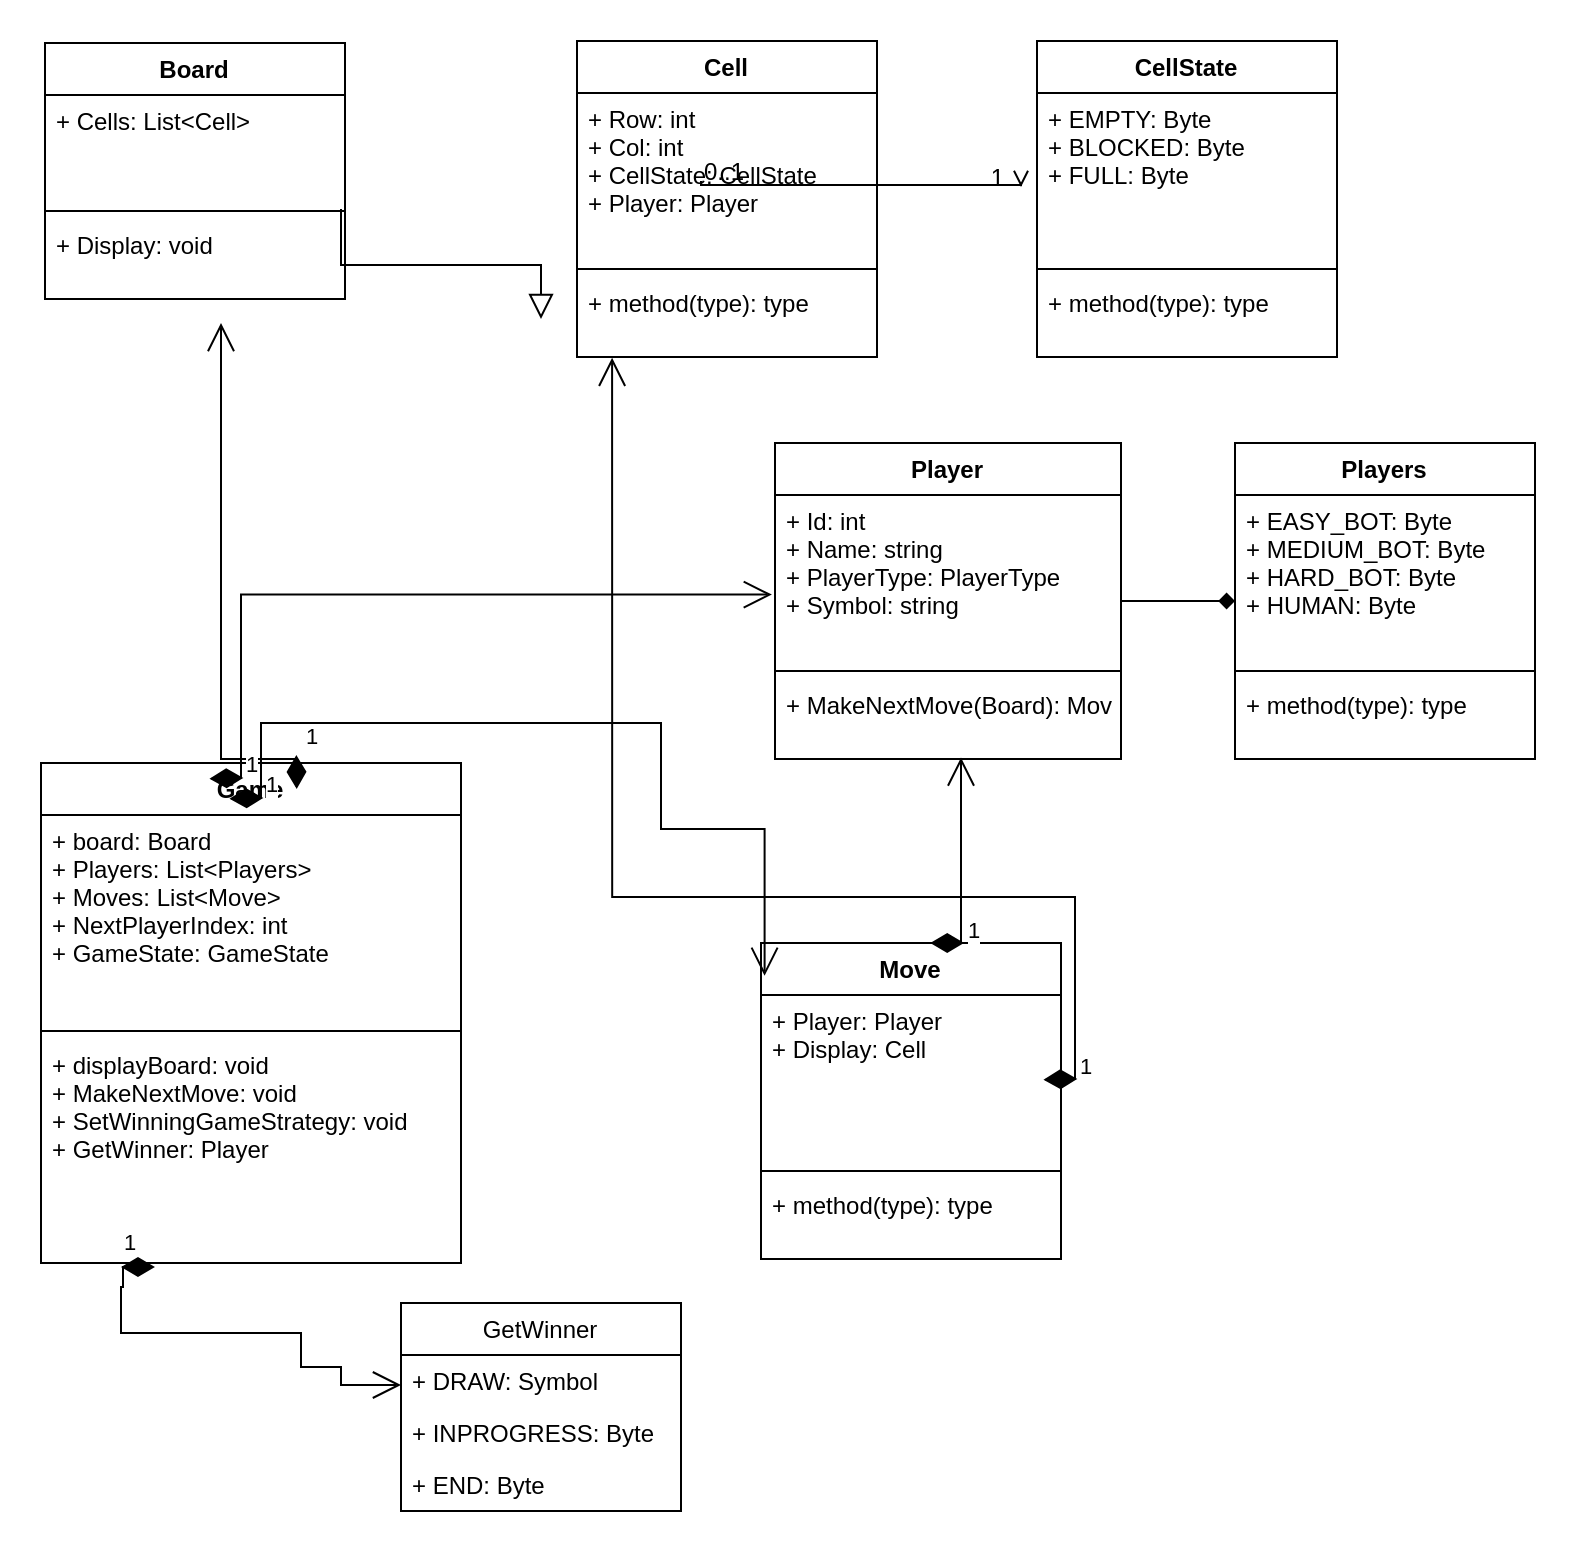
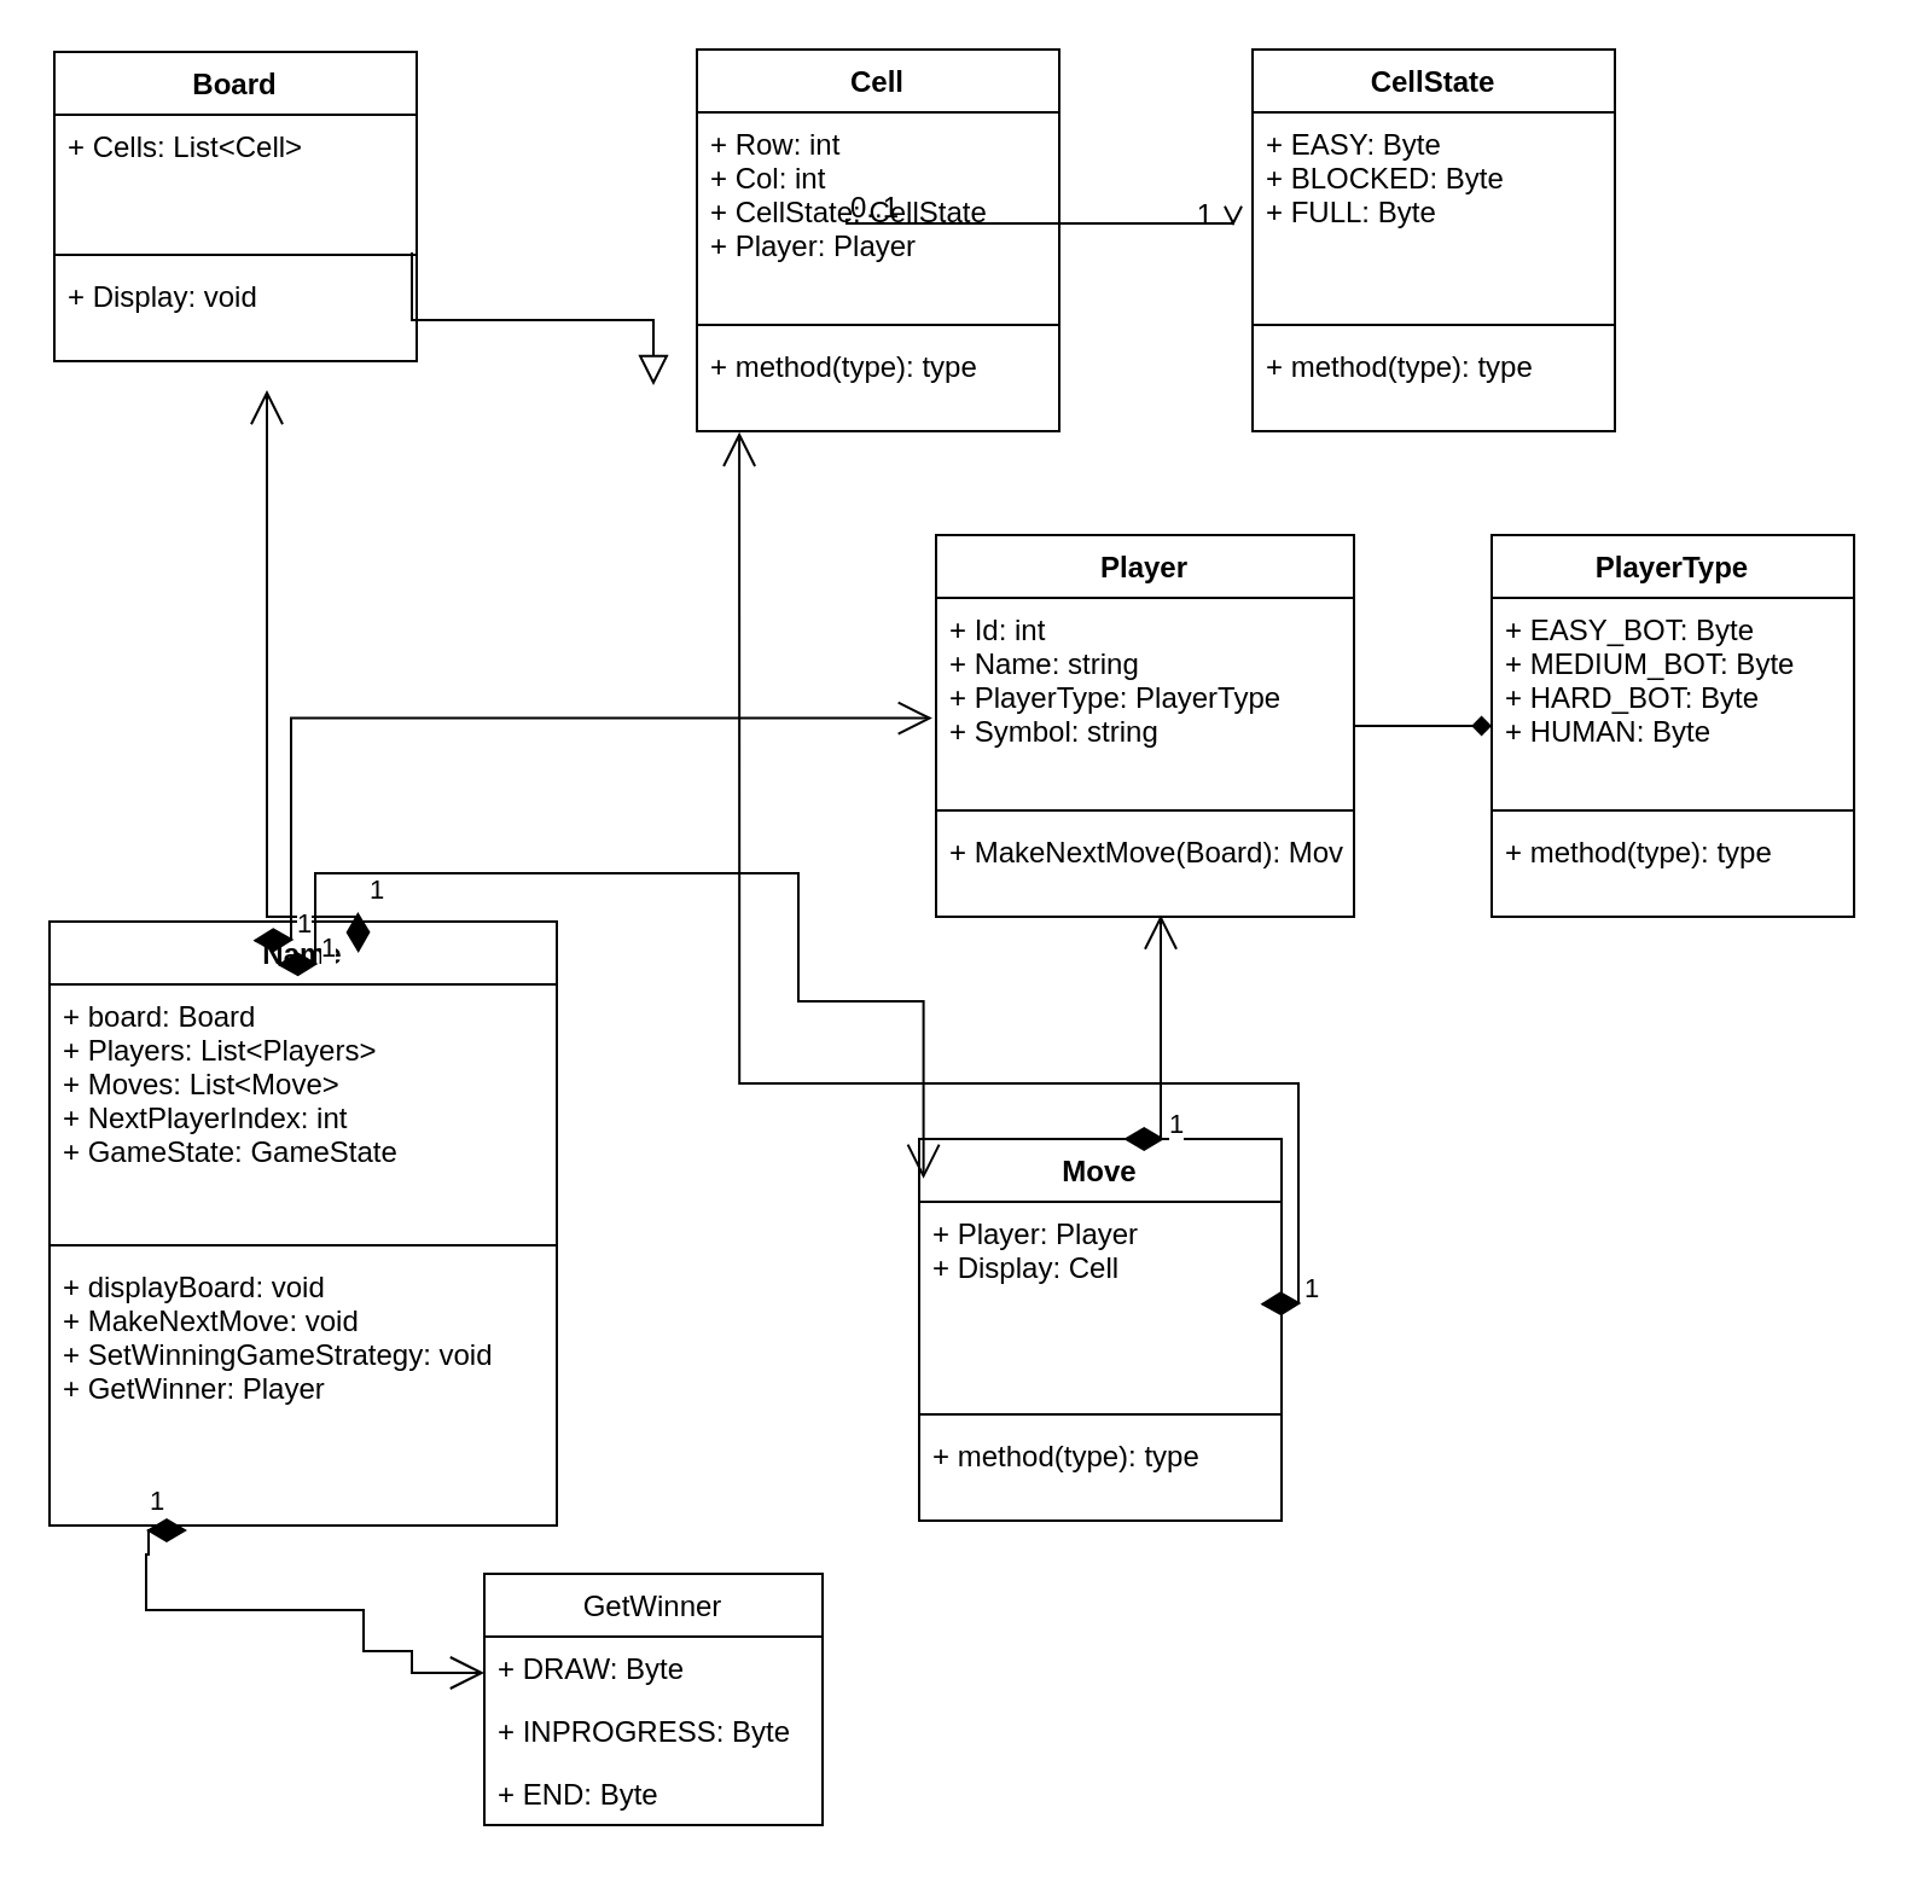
  <mxCell id="0" />
  <mxCell id="1" parent="0" />
  <mxCell id="2" value="" style="endArrow=block;endSize=10;endFill=0;shadow=0;strokeWidth=1;rounded=0;edgeStyle=elbowEdgeStyle;elbow=vertical;" parent="1" edge="1"><mxGeometry width="160" relative="1" as="geometry"><mxPoint x="170" y="104" as="sourcePoint" /><mxPoint x="270" y="159" as="targetPoint" /></mxGeometry></mxCell>
  <mxCell id="3" value="" style="endArrow=open;shadow=0;strokeWidth=1;rounded=0;endFill=1;edgeStyle=elbowEdgeStyle;elbow=vertical;" parent="1" edge="1"><mxGeometry x="0.5" y="41" relative="1" as="geometry"><mxPoint x="350" y="90" as="sourcePoint" /><mxPoint x="510" y="93" as="targetPoint" /><mxPoint x="-40" y="32" as="offset" /></mxGeometry></mxCell>
  <mxCell id="4" value="0..1" style="resizable=0;align=left;verticalAlign=bottom;labelBackgroundColor=none;fontSize=12;" parent="3" connectable="0" vertex="1"><mxGeometry x="-1" relative="1" as="geometry"><mxPoint y="4" as="offset" /></mxGeometry></mxCell>
  <mxCell id="5" value="1" style="resizable=0;align=right;verticalAlign=bottom;labelBackgroundColor=none;fontSize=12;" parent="3" connectable="0" vertex="1"><mxGeometry x="1" relative="1" as="geometry"><mxPoint x="-7" y="4" as="offset" /></mxGeometry></mxCell>
  <mxCell id="6" value="Board" style="swimlane;fontStyle=1;align=center;verticalAlign=top;childLayout=stackLayout;horizontal=1;startSize=26;horizontalStack=0;resizeParent=1;resizeParentMax=0;resizeLast=0;collapsible=1;marginBottom=0;" vertex="1" parent="1"><mxGeometry x="22" y="21" width="150" height="128" as="geometry" /></mxCell>
  <mxCell id="7" value="+ Cells: List&lt;Cell&gt;" style="text;strokeColor=none;fillColor=none;align=left;verticalAlign=top;spacingLeft=4;spacingRight=4;overflow=hidden;rotatable=0;points=[[0,0.5],[1,0.5]];portConstraint=eastwest;" vertex="1" parent="6"><mxGeometry y="26" width="150" height="54" as="geometry" /></mxCell>
  <mxCell id="8" value="" style="line;strokeWidth=1;fillColor=none;align=left;verticalAlign=middle;spacingTop=-1;spacingLeft=3;spacingRight=3;rotatable=0;labelPosition=right;points=[];portConstraint=eastwest;strokeColor=inherit;" vertex="1" parent="6"><mxGeometry y="80" width="150" height="8" as="geometry" /></mxCell>
  <mxCell id="9" value="+ Display: void" style="text;strokeColor=none;fillColor=none;align=left;verticalAlign=top;spacingLeft=4;spacingRight=4;overflow=hidden;rotatable=0;points=[[0,0.5],[1,0.5]];portConstraint=eastwest;" vertex="1" parent="6"><mxGeometry y="88" width="150" height="40" as="geometry" /></mxCell>
  <mxCell id="10" value="Cell&#10;" style="swimlane;fontStyle=1;align=center;verticalAlign=top;childLayout=stackLayout;horizontal=1;startSize=26;horizontalStack=0;resizeParent=1;resizeParentMax=0;resizeLast=0;collapsible=1;marginBottom=0;" vertex="1" parent="1"><mxGeometry x="288" y="20" width="150" height="158" as="geometry" /></mxCell>
  <mxCell id="11" value="+ Row: int&#10;+ Col: int&#10;+ CellState: CellState&#10;+ Player: Player" style="text;strokeColor=none;fillColor=none;align=left;verticalAlign=top;spacingLeft=4;spacingRight=4;overflow=hidden;rotatable=0;points=[[0,0.5],[1,0.5]];portConstraint=eastwest;" vertex="1" parent="10"><mxGeometry y="26" width="150" height="84" as="geometry" /></mxCell>
  <mxCell id="12" value="" style="line;strokeWidth=1;fillColor=none;align=left;verticalAlign=middle;spacingTop=-1;spacingLeft=3;spacingRight=3;rotatable=0;labelPosition=right;points=[];portConstraint=eastwest;strokeColor=inherit;" vertex="1" parent="10"><mxGeometry y="110" width="150" height="8" as="geometry" /></mxCell>
  <mxCell id="13" value="+ method(type): type" style="text;strokeColor=none;fillColor=none;align=left;verticalAlign=top;spacingLeft=4;spacingRight=4;overflow=hidden;rotatable=0;points=[[0,0.5],[1,0.5]];portConstraint=eastwest;" vertex="1" parent="10"><mxGeometry y="118" width="150" height="40" as="geometry" /></mxCell>
  <mxCell id="14" value="CellState" style="swimlane;fontStyle=1;align=center;verticalAlign=top;childLayout=stackLayout;horizontal=1;startSize=26;horizontalStack=0;resizeParent=1;resizeParentMax=0;resizeLast=0;collapsible=1;marginBottom=0;" vertex="1" parent="1"><mxGeometry x="518" y="20" width="150" height="158" as="geometry" /></mxCell>
- <mxCell id="15" value="+ EMPTY: Byte&#10;+ BLOCKED: Byte&#10;+ FULL: Byte" style="text;strokeColor=none;fillColor=none;align=left;verticalAlign=top;spacingLeft=4;spacingRight=4;overflow=hidden;rotatable=0;points=[[0,0.5],[1,0.5]];portConstraint=eastwest;" vertex="1" parent="14"><mxGeometry y="26" width="150" height="84" as="geometry" /></mxCell>
+ <mxCell id="15" value="+ EASY: Byte&#10;+ BLOCKED: Byte&#10;+ FULL: Byte" style="text;strokeColor=none;fillColor=none;align=left;verticalAlign=top;spacingLeft=4;spacingRight=4;overflow=hidden;rotatable=0;points=[[0,0.5],[1,0.5]];portConstraint=eastwest;" vertex="1" parent="14"><mxGeometry y="26" width="150" height="84" as="geometry" /></mxCell>
  <mxCell id="16" value="" style="line;strokeWidth=1;fillColor=none;align=left;verticalAlign=middle;spacingTop=-1;spacingLeft=3;spacingRight=3;rotatable=0;labelPosition=right;points=[];portConstraint=eastwest;strokeColor=inherit;" vertex="1" parent="14"><mxGeometry y="110" width="150" height="8" as="geometry" /></mxCell>
  <mxCell id="17" value="+ method(type): type" style="text;strokeColor=none;fillColor=none;align=left;verticalAlign=top;spacingLeft=4;spacingRight=4;overflow=hidden;rotatable=0;points=[[0,0.5],[1,0.5]];portConstraint=eastwest;" vertex="1" parent="14"><mxGeometry y="118" width="150" height="40" as="geometry" /></mxCell>
  <mxCell id="18" value="" style="edgeStyle=orthogonalEdgeStyle;rounded=0;orthogonalLoop=1;jettySize=auto;html=1;endArrow=diamond;" edge="1" parent="1" source="19" target="23"><mxGeometry relative="1" as="geometry" /></mxCell>
  <mxCell id="19" value="Player" style="swimlane;fontStyle=1;align=center;verticalAlign=top;childLayout=stackLayout;horizontal=1;startSize=26;horizontalStack=0;resizeParent=1;resizeParentMax=0;resizeLast=0;collapsible=1;marginBottom=0;" vertex="1" parent="1"><mxGeometry x="387" y="221" width="173" height="158" as="geometry" /></mxCell>
  <mxCell id="20" value="+ Id: int&#10;+ Name: string&#10;+ PlayerType: PlayerType&#10;+ Symbol: string&#10;" style="text;strokeColor=none;fillColor=none;align=left;verticalAlign=top;spacingLeft=4;spacingRight=4;overflow=hidden;rotatable=0;points=[[0,0.5],[1,0.5]];portConstraint=eastwest;" vertex="1" parent="19"><mxGeometry y="26" width="173" height="84" as="geometry" /></mxCell>
  <mxCell id="21" value="" style="line;strokeWidth=1;fillColor=none;align=left;verticalAlign=middle;spacingTop=-1;spacingLeft=3;spacingRight=3;rotatable=0;labelPosition=right;points=[];portConstraint=eastwest;strokeColor=inherit;" vertex="1" parent="19"><mxGeometry y="110" width="173" height="8" as="geometry" /></mxCell>
  <mxCell id="22" value="+ MakeNextMove(Board): Move" style="text;strokeColor=none;fillColor=none;align=left;verticalAlign=top;spacingLeft=4;spacingRight=4;overflow=hidden;rotatable=0;points=[[0,0.5],[1,0.5]];portConstraint=eastwest;" vertex="1" parent="19"><mxGeometry y="118" width="173" height="40" as="geometry" /></mxCell>
- <mxCell id="23" value="Players" style="swimlane;fontStyle=1;align=center;verticalAlign=top;childLayout=stackLayout;horizontal=1;startSize=26;horizontalStack=0;resizeParent=1;resizeParentMax=0;resizeLast=0;collapsible=1;marginBottom=0;" vertex="1" parent="1"><mxGeometry x="617" y="221" width="150" height="158" as="geometry" /></mxCell>
+ <mxCell id="23" value="PlayerType" style="swimlane;fontStyle=1;align=center;verticalAlign=top;childLayout=stackLayout;horizontal=1;startSize=26;horizontalStack=0;resizeParent=1;resizeParentMax=0;resizeLast=0;collapsible=1;marginBottom=0;" vertex="1" parent="1"><mxGeometry x="617" y="221" width="150" height="158" as="geometry" /></mxCell>
  <mxCell id="24" value="+ EASY_BOT: Byte&#10;+ MEDIUM_BOT: Byte&#10;+ HARD_BOT: Byte&#10;+ HUMAN: Byte" style="text;strokeColor=none;fillColor=none;align=left;verticalAlign=top;spacingLeft=4;spacingRight=4;overflow=hidden;rotatable=0;points=[[0,0.5],[1,0.5]];portConstraint=eastwest;" vertex="1" parent="23"><mxGeometry y="26" width="150" height="84" as="geometry" /></mxCell>
  <mxCell id="25" value="" style="line;strokeWidth=1;fillColor=none;align=left;verticalAlign=middle;spacingTop=-1;spacingLeft=3;spacingRight=3;rotatable=0;labelPosition=right;points=[];portConstraint=eastwest;strokeColor=inherit;" vertex="1" parent="23"><mxGeometry y="110" width="150" height="8" as="geometry" /></mxCell>
  <mxCell id="26" value="+ method(type): type" style="text;strokeColor=none;fillColor=none;align=left;verticalAlign=top;spacingLeft=4;spacingRight=4;overflow=hidden;rotatable=0;points=[[0,0.5],[1,0.5]];portConstraint=eastwest;" vertex="1" parent="23"><mxGeometry y="118" width="150" height="40" as="geometry" /></mxCell>
- <mxCell id="27" value="Game" style="swimlane;fontStyle=1;align=center;verticalAlign=top;childLayout=stackLayout;horizontal=1;startSize=26;horizontalStack=0;resizeParent=1;resizeParentMax=0;resizeLast=0;collapsible=1;marginBottom=0;" vertex="1" parent="1"><mxGeometry x="20" y="381" width="210" height="250" as="geometry" /></mxCell>
+ <mxCell id="27" value="Name" style="swimlane;fontStyle=1;align=center;verticalAlign=top;childLayout=stackLayout;horizontal=1;startSize=26;horizontalStack=0;resizeParent=1;resizeParentMax=0;resizeLast=0;collapsible=1;marginBottom=0;" vertex="1" parent="1"><mxGeometry x="20" y="381" width="210" height="250" as="geometry" /></mxCell>
  <mxCell id="28" value="+ board: Board&#10;+ Players: List&lt;Players&gt;&#10;+ Moves: List&lt;Move&gt;&#10;+ NextPlayerIndex: int&#10;+ GameState: GameState" style="text;strokeColor=none;fillColor=none;align=left;verticalAlign=top;spacingLeft=4;spacingRight=4;overflow=hidden;rotatable=0;points=[[0,0.5],[1,0.5]];portConstraint=eastwest;" vertex="1" parent="27"><mxGeometry y="26" width="210" height="104" as="geometry" /></mxCell>
  <mxCell id="29" value="" style="line;strokeWidth=1;fillColor=none;align=left;verticalAlign=middle;spacingTop=-1;spacingLeft=3;spacingRight=3;rotatable=0;labelPosition=right;points=[];portConstraint=eastwest;strokeColor=inherit;" vertex="1" parent="27"><mxGeometry y="130" width="210" height="8" as="geometry" /></mxCell>
  <mxCell id="30" value="+ displayBoard: void&#10;+ MakeNextMove: void&#10;+ SetWinningGameStrategy: void&#10;+ GetWinner: Player" style="text;strokeColor=none;fillColor=none;align=left;verticalAlign=top;spacingLeft=4;spacingRight=4;overflow=hidden;rotatable=0;points=[[0,0.5],[1,0.5]];portConstraint=eastwest;" vertex="1" parent="27"><mxGeometry y="138" width="210" height="112" as="geometry" /></mxCell>
  <mxCell id="31" value="1" style="endArrow=open;html=1;endSize=12;startArrow=diamondThin;startSize=14;startFill=1;edgeStyle=orthogonalEdgeStyle;align=left;verticalAlign=bottom;rounded=0;exitX=0.608;exitY=-0.016;exitDx=0;exitDy=0;exitPerimeter=0;" edge="1" parent="1" source="27"><mxGeometry x="-1" y="3" relative="1" as="geometry"><mxPoint x="22" y="331" as="sourcePoint" /><mxPoint x="110" y="161" as="targetPoint" /><Array as="points"><mxPoint x="110" y="379" /></Array></mxGeometry></mxCell>
  <mxCell id="32" value="1" style="endArrow=open;html=1;endSize=12;startArrow=diamondThin;startSize=14;startFill=1;edgeStyle=orthogonalEdgeStyle;align=left;verticalAlign=bottom;rounded=0;exitX=0.608;exitY=-0.016;exitDx=0;exitDy=0;exitPerimeter=0;entryX=-0.009;entryY=0.593;entryDx=0;entryDy=0;entryPerimeter=0;" edge="1" parent="1" target="20"><mxGeometry x="-1" y="3" relative="1" as="geometry"><mxPoint x="121.2" y="388.472" as="sourcePoint" /><mxPoint x="120" y="171" as="targetPoint" /><Array as="points"><mxPoint x="120" y="389" /><mxPoint x="120" y="297" /></Array></mxGeometry></mxCell>
  <mxCell id="33" value="Move" style="swimlane;fontStyle=1;align=center;verticalAlign=top;childLayout=stackLayout;horizontal=1;startSize=26;horizontalStack=0;resizeParent=1;resizeParentMax=0;resizeLast=0;collapsible=1;marginBottom=0;" vertex="1" parent="1"><mxGeometry x="380" y="471" width="150" height="158" as="geometry" /></mxCell>
  <mxCell id="34" value="+ Player: Player&#10;+ Display: Cell" style="text;strokeColor=none;fillColor=none;align=left;verticalAlign=top;spacingLeft=4;spacingRight=4;overflow=hidden;rotatable=0;points=[[0,0.5],[1,0.5]];portConstraint=eastwest;" vertex="1" parent="33"><mxGeometry y="26" width="150" height="84" as="geometry" /></mxCell>
  <mxCell id="35" value="" style="line;strokeWidth=1;fillColor=none;align=left;verticalAlign=middle;spacingTop=-1;spacingLeft=3;spacingRight=3;rotatable=0;labelPosition=right;points=[];portConstraint=eastwest;strokeColor=inherit;" vertex="1" parent="33"><mxGeometry y="110" width="150" height="8" as="geometry" /></mxCell>
  <mxCell id="36" value="+ method(type): type" style="text;strokeColor=none;fillColor=none;align=left;verticalAlign=top;spacingLeft=4;spacingRight=4;overflow=hidden;rotatable=0;points=[[0,0.5],[1,0.5]];portConstraint=eastwest;" vertex="1" parent="33"><mxGeometry y="118" width="150" height="40" as="geometry" /></mxCell>
  <mxCell id="37" value="1" style="endArrow=open;html=1;endSize=12;startArrow=diamondThin;startSize=14;startFill=1;edgeStyle=orthogonalEdgeStyle;align=left;verticalAlign=bottom;rounded=0;exitX=0.608;exitY=-0.016;exitDx=0;exitDy=0;exitPerimeter=0;entryX=0.012;entryY=0.104;entryDx=0;entryDy=0;entryPerimeter=0;" edge="1" parent="1" target="33"><mxGeometry x="-1" y="3" relative="1" as="geometry"><mxPoint x="131.2" y="398.472" as="sourcePoint" /><mxPoint x="330" y="431" as="targetPoint" /><Array as="points"><mxPoint x="130" y="399" /><mxPoint x="130" y="361" /><mxPoint x="330" y="361" /><mxPoint x="330" y="414" /></Array></mxGeometry></mxCell>
  <mxCell id="38" value="GetWinner" style="swimlane;fontStyle=0;childLayout=stackLayout;horizontal=1;startSize=26;fillColor=none;horizontalStack=0;resizeParent=1;resizeParentMax=0;resizeLast=0;collapsible=1;marginBottom=0;" vertex="1" parent="1"><mxGeometry x="200" y="651" width="140" height="104" as="geometry" /></mxCell>
- <mxCell id="39" value="+ DRAW: Symbol" style="text;strokeColor=none;fillColor=none;align=left;verticalAlign=top;spacingLeft=4;spacingRight=4;overflow=hidden;rotatable=0;points=[[0,0.5],[1,0.5]];portConstraint=eastwest;" vertex="1" parent="38"><mxGeometry y="26" width="140" height="26" as="geometry" /></mxCell>
+ <mxCell id="39" value="+ DRAW: Byte" style="text;strokeColor=none;fillColor=none;align=left;verticalAlign=top;spacingLeft=4;spacingRight=4;overflow=hidden;rotatable=0;points=[[0,0.5],[1,0.5]];portConstraint=eastwest;" vertex="1" parent="38"><mxGeometry y="26" width="140" height="26" as="geometry" /></mxCell>
  <mxCell id="40" value="+ INPROGRESS: Byte" style="text;strokeColor=none;fillColor=none;align=left;verticalAlign=top;spacingLeft=4;spacingRight=4;overflow=hidden;rotatable=0;points=[[0,0.5],[1,0.5]];portConstraint=eastwest;" vertex="1" parent="38"><mxGeometry y="52" width="140" height="26" as="geometry" /></mxCell>
  <mxCell id="41" value="+ END: Byte" style="text;strokeColor=none;fillColor=none;align=left;verticalAlign=top;spacingLeft=4;spacingRight=4;overflow=hidden;rotatable=0;points=[[0,0.5],[1,0.5]];portConstraint=eastwest;" vertex="1" parent="38"><mxGeometry y="78" width="140" height="26" as="geometry" /></mxCell>
  <mxCell id="42" value="1" style="endArrow=open;html=1;endSize=12;startArrow=diamondThin;startSize=14;startFill=1;edgeStyle=orthogonalEdgeStyle;align=left;verticalAlign=bottom;rounded=0;entryX=0;entryY=0.5;entryDx=0;entryDy=0;" edge="1" parent="1"><mxGeometry x="-1" y="3" relative="1" as="geometry"><mxPoint x="60" y="633" as="sourcePoint" /><mxPoint x="200" y="692" as="targetPoint" /><Array as="points"><mxPoint x="61" y="643" /><mxPoint x="60" y="643" /><mxPoint x="60" y="666" /><mxPoint x="150" y="666" /><mxPoint x="150" y="683" /><mxPoint x="170" y="683" /><mxPoint x="170" y="692" /></Array></mxGeometry></mxCell>
  <mxCell id="43" value="1" style="endArrow=open;html=1;endSize=12;startArrow=diamondThin;startSize=14;startFill=1;edgeStyle=orthogonalEdgeStyle;align=left;verticalAlign=bottom;rounded=0;exitX=0.608;exitY=-0.016;exitDx=0;exitDy=0;exitPerimeter=0;" edge="1" parent="1"><mxGeometry x="-1" y="3" relative="1" as="geometry"><mxPoint x="481.6" y="471.002" as="sourcePoint" /><mxPoint x="480" y="378.28" as="targetPoint" /><Array as="points"><mxPoint x="480.4" y="471.53" /></Array></mxGeometry></mxCell>
  <mxCell id="44" value="1" style="endArrow=open;html=1;endSize=12;startArrow=diamondThin;startSize=14;startFill=1;edgeStyle=orthogonalEdgeStyle;align=left;verticalAlign=bottom;rounded=0;exitX=0.608;exitY=-0.016;exitDx=0;exitDy=0;exitPerimeter=0;entryX=0.117;entryY=1.01;entryDx=0;entryDy=0;entryPerimeter=0;" edge="1" parent="1" target="13"><mxGeometry x="-1" y="3" relative="1" as="geometry"><mxPoint x="538.2" y="538.972" as="sourcePoint" /><mxPoint x="780" y="201" as="targetPoint" /><Array as="points"><mxPoint x="537" y="539" /><mxPoint x="537" y="448" /><mxPoint x="306" y="448" /></Array></mxGeometry></mxCell>
